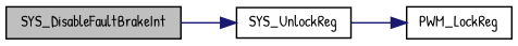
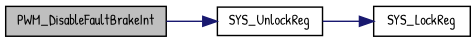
  digraph {
    fontname="Patrick Hand"
    rankdir=LR
    node [color=black fillcolor=white fontname="Patrick Hand" fontsize=10 shape=record style=filled]
    edge [color=midnightblue fontname="Patrick Hand" fontsize=10 labelfontname=Helvetica labelfontsize=10 style=solid]
-   n1 [fillcolor=grey75 fontcolor=black height=0.2 label=SYS_DisableFaultBrakeInt width=0.4]
+   n1 [fillcolor=grey75 fontcolor=black height=0.2 label=PWM_DisableFaultBrakeInt width=0.4]
    n2 [height=0.2 label=SYS_UnlockReg width=0.4]
-   n3 [height=0.2 label=PWM_LockReg width=0.4]
+   n3 [height=0.2 label=SYS_LockReg width=0.4]
    n1 -> n2
    n2 -> n3
  }
